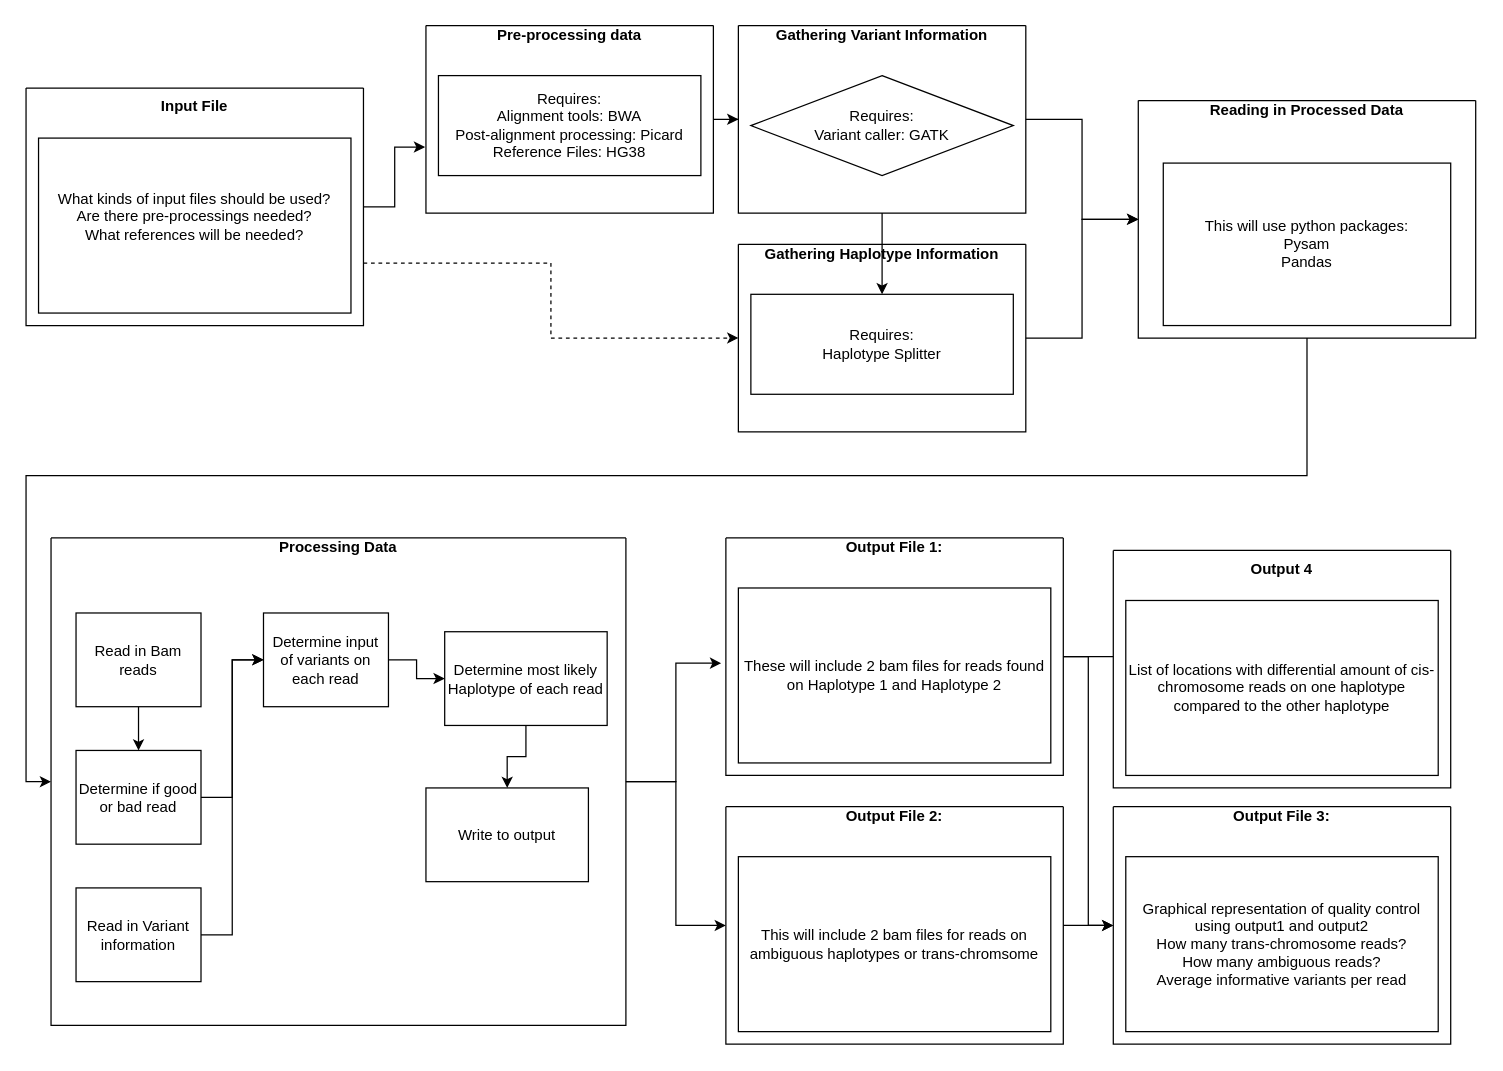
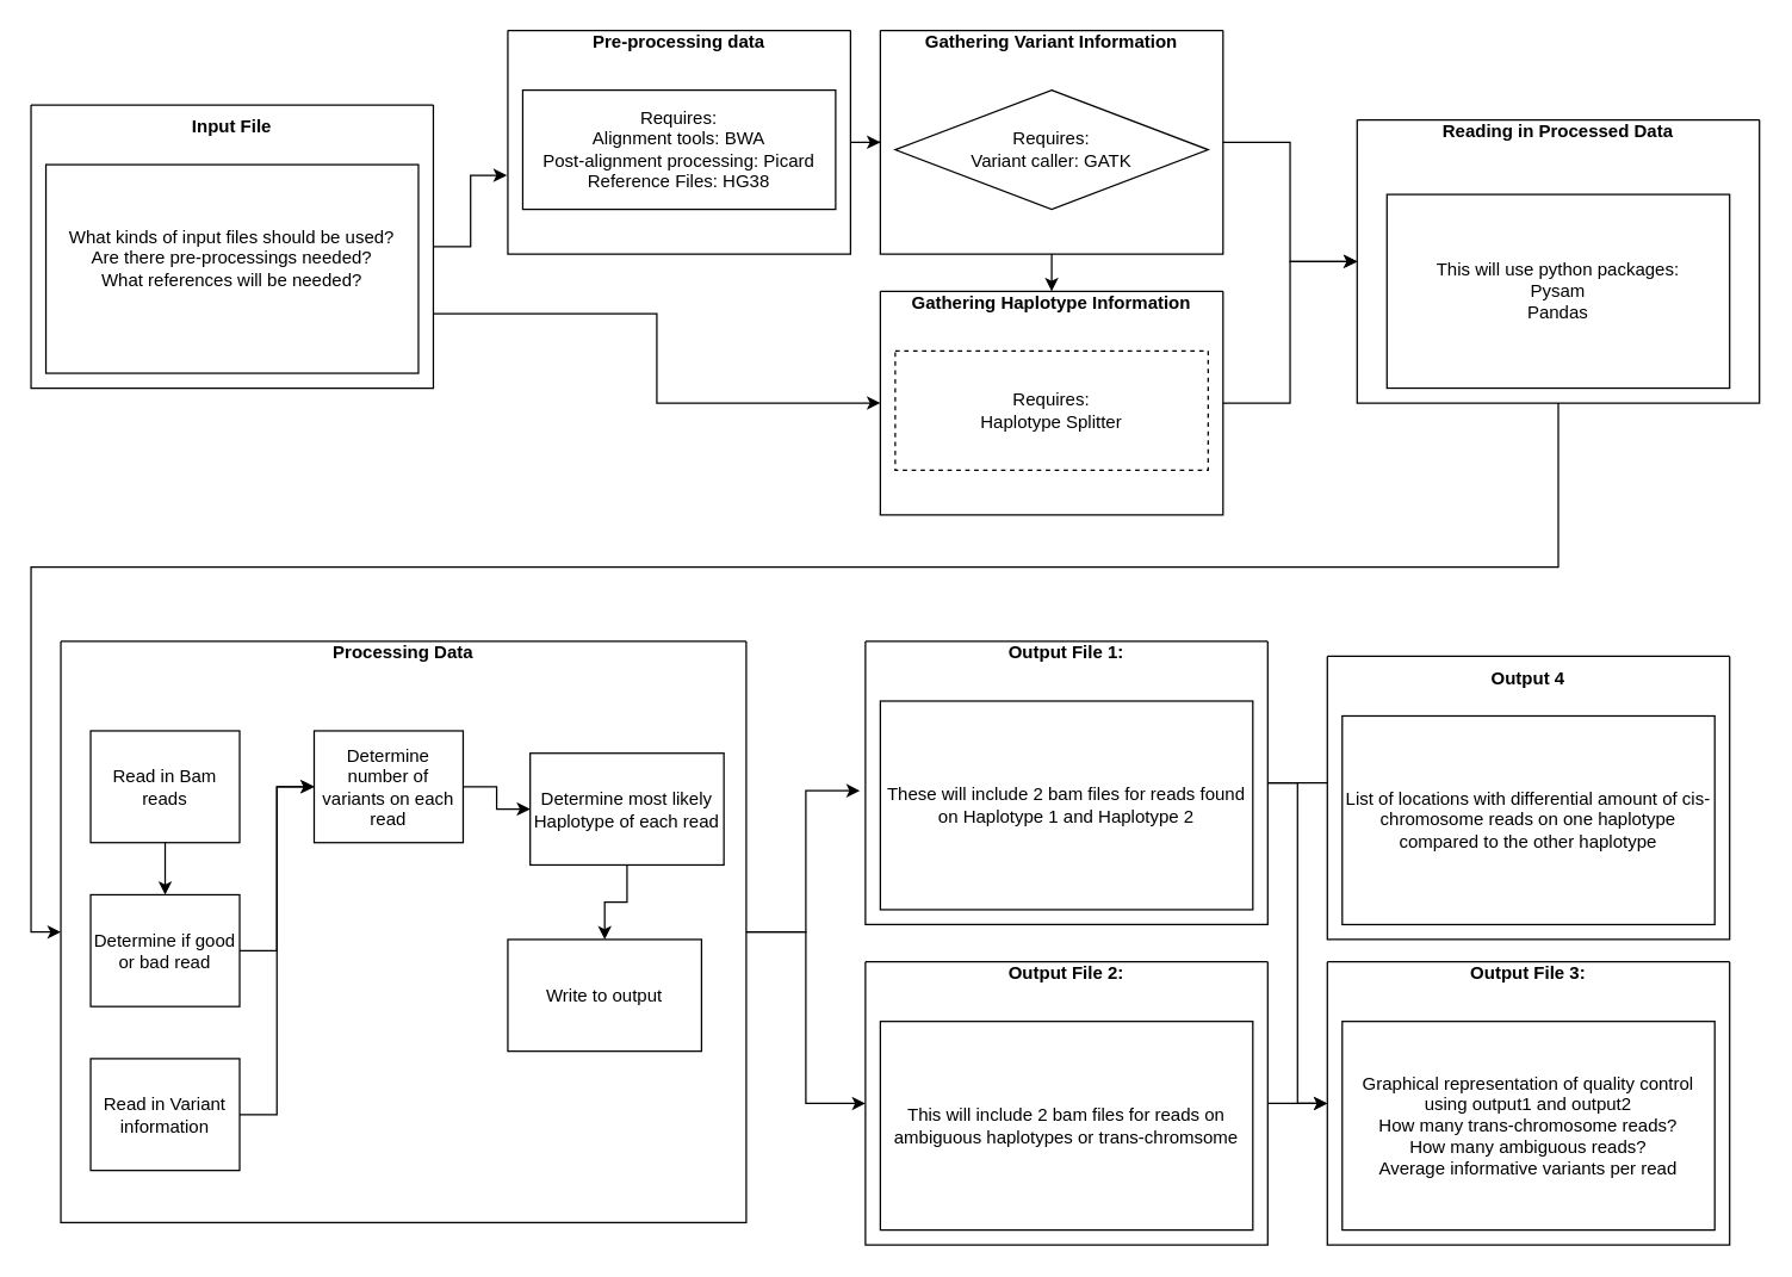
  <mxCell id="0" />
  <mxCell id="1" parent="0" />
  <mxCell id="2" style="edgeStyle=orthogonalEdgeStyle;rounded=0;orthogonalLoop=1;jettySize=auto;html=1;entryX=-0.003;entryY=0.648;entryDx=0;entryDy=0;entryPerimeter=0;" edge="1" parent="1" source="4" target="9"><mxGeometry relative="1" as="geometry" /></mxCell>
- <mxCell id="3" style="edgeStyle=orthogonalEdgeStyle;rounded=0;orthogonalLoop=1;jettySize=auto;html=1;dashed=1;" edge="1" parent="1" source="4" target="16"><mxGeometry relative="1" as="geometry"><Array as="points"><mxPoint x="440" y="210" /><mxPoint x="440" y="270" /></Array></mxGeometry></mxCell>
+ <mxCell id="3" style="edgeStyle=orthogonalEdgeStyle;rounded=0;orthogonalLoop=1;jettySize=auto;html=1;" edge="1" parent="1" source="4" target="16"><mxGeometry relative="1" as="geometry"><Array as="points"><mxPoint x="440" y="210" /><mxPoint x="440" y="270" /></Array></mxGeometry></mxCell>
  <mxCell id="4" value="&#10;&#10;Input File" style="swimlane;startSize=0;" parent="1" vertex="1"><mxGeometry x="20" y="70" width="270" height="190" as="geometry" /></mxCell>
  <mxCell id="5" value="&lt;div&gt;What kinds of input files should be used?&lt;/div&gt;&lt;div&gt;Are there pre-processings needed?&lt;/div&gt;&lt;div&gt;What references will be needed?&lt;/div&gt;&lt;div&gt;&lt;br&gt;&lt;/div&gt;" style="whiteSpace=wrap;html=1;" vertex="1" parent="4"><mxGeometry x="10" y="40" width="250" height="140" as="geometry" /></mxCell>
  <mxCell id="6" style="edgeStyle=orthogonalEdgeStyle;rounded=0;orthogonalLoop=1;jettySize=auto;html=1;entryX=0;entryY=0.5;entryDx=0;entryDy=0;" edge="1" parent="1" source="7" target="20"><mxGeometry relative="1" as="geometry"><Array as="points"><mxPoint x="1045" y="380" /><mxPoint x="20" y="380" /><mxPoint x="20" y="625" /></Array></mxGeometry></mxCell>
  <mxCell id="7" value="&#10;&#10;Reading in Processed Data&#10;" style="swimlane;startSize=0;" vertex="1" parent="1"><mxGeometry x="910" y="80" width="270" height="190" as="geometry" /></mxCell>
  <mxCell id="8" style="edgeStyle=orthogonalEdgeStyle;rounded=0;orthogonalLoop=1;jettySize=auto;html=1;entryX=0;entryY=0.5;entryDx=0;entryDy=0;" edge="1" parent="1" source="9" target="13"><mxGeometry relative="1" as="geometry" /></mxCell>
  <mxCell id="9" value="&#10;&#10;Pre-processing data&#10;" style="swimlane;startSize=0;" vertex="1" parent="1"><mxGeometry x="340" y="20" width="230" height="150" as="geometry" /></mxCell>
  <mxCell id="10" value="&lt;div&gt;Requires:&lt;/div&gt;&lt;div&gt;Alignment tools: BWA&lt;/div&gt;&lt;div&gt;Post-alignment processing: Picard&lt;br&gt;&lt;/div&gt;&lt;div&gt;Reference Files: HG38&lt;br&gt;&lt;/div&gt;" style="whiteSpace=wrap;html=1;" vertex="1" parent="9"><mxGeometry x="10" y="40" width="210" height="80" as="geometry" /></mxCell>
- <mxCell id="11" style="edgeStyle=orthogonalEdgeStyle;rounded=0;orthogonalLoop=1;jettySize=auto;html=1;" edge="1" parent="1" source="13" target="17"><mxGeometry relative="1" as="geometry" /></mxCell>
+ <mxCell id="11" style="edgeStyle=orthogonalEdgeStyle;rounded=0;orthogonalLoop=1;jettySize=auto;html=1;entryX=0.5;entryY=0;entryDx=0;entryDy=0;" edge="1" parent="1" source="13" target="16"><mxGeometry relative="1" as="geometry" /></mxCell>
  <mxCell id="12" style="edgeStyle=orthogonalEdgeStyle;rounded=0;orthogonalLoop=1;jettySize=auto;html=1;entryX=0;entryY=0.5;entryDx=0;entryDy=0;" edge="1" parent="1" source="13" target="7"><mxGeometry relative="1" as="geometry" /></mxCell>
  <mxCell id="13" value="&#10;&#10;Gathering Variant Information&#10;" style="swimlane;startSize=0;" vertex="1" parent="1"><mxGeometry x="590" y="20" width="230" height="150" as="geometry" /></mxCell>
  <mxCell id="14" value="&lt;div&gt;Requires:&lt;/div&gt;&lt;div&gt;Variant caller: GATK&lt;/div&gt;" style="rhombus;whiteSpace=wrap;html=1;" vertex="1" parent="13"><mxGeometry x="10" y="40" width="210" height="80" as="geometry" /></mxCell>
  <mxCell id="15" style="edgeStyle=orthogonalEdgeStyle;rounded=0;orthogonalLoop=1;jettySize=auto;html=1;entryX=0;entryY=0.5;entryDx=0;entryDy=0;" edge="1" parent="1" source="16" target="7"><mxGeometry relative="1" as="geometry" /></mxCell>
  <mxCell id="16" value="&#10;&#10;Gathering Haplotype Information&#10;" style="swimlane;startSize=0;" vertex="1" parent="1"><mxGeometry x="590" y="195" width="230" height="150" as="geometry" /></mxCell>
- <mxCell id="17" value="&lt;div&gt;Requires:&lt;/div&gt;&lt;div&gt;Haplotype Splitter&lt;br&gt;&lt;/div&gt;" style="whiteSpace=wrap;html=1;" vertex="1" parent="16"><mxGeometry x="10" y="40" width="210" height="80" as="geometry" /></mxCell>
+ <mxCell id="17" value="&lt;div&gt;Requires:&lt;/div&gt;&lt;div&gt;Haplotype Splitter&lt;br&gt;&lt;/div&gt;" style="whiteSpace=wrap;html=1;dashed=1;" vertex="1" parent="16"><mxGeometry x="10" y="40" width="210" height="80" as="geometry" /></mxCell>
  <mxCell id="18" style="edgeStyle=orthogonalEdgeStyle;rounded=0;orthogonalLoop=1;jettySize=auto;html=1;entryX=-0.014;entryY=0.527;entryDx=0;entryDy=0;entryPerimeter=0;" edge="1" parent="1" source="20" target="34"><mxGeometry relative="1" as="geometry" /></mxCell>
  <mxCell id="19" style="edgeStyle=orthogonalEdgeStyle;rounded=0;orthogonalLoop=1;jettySize=auto;html=1;entryX=0;entryY=0.5;entryDx=0;entryDy=0;" edge="1" parent="1" source="20" target="38"><mxGeometry relative="1" as="geometry" /></mxCell>
  <mxCell id="20" value="&#10;&#10;Processing Data&#10;" style="swimlane;startSize=0;" vertex="1" parent="1"><mxGeometry x="40" y="430" width="460" height="390" as="geometry" /></mxCell>
  <mxCell id="21" style="edgeStyle=orthogonalEdgeStyle;rounded=0;orthogonalLoop=1;jettySize=auto;html=1;" edge="1" parent="20" source="22" target="24"><mxGeometry relative="1" as="geometry" /></mxCell>
- <mxCell id="22" value="Determine input of variants on each read" style="whiteSpace=wrap;html=1;" vertex="1" parent="20"><mxGeometry x="170" y="60" width="100" height="75" as="geometry" /></mxCell>
+ <mxCell id="22" value="Determine number of variants on each read" style="whiteSpace=wrap;html=1;" vertex="1" parent="20"><mxGeometry x="170" y="60" width="100" height="75" as="geometry" /></mxCell>
  <mxCell id="23" style="edgeStyle=orthogonalEdgeStyle;rounded=0;orthogonalLoop=1;jettySize=auto;html=1;entryX=0.5;entryY=0;entryDx=0;entryDy=0;" edge="1" parent="20" source="24" target="29"><mxGeometry relative="1" as="geometry" /></mxCell>
  <mxCell id="24" value="Determine most likely Haplotype of each read" style="whiteSpace=wrap;html=1;" vertex="1" parent="20"><mxGeometry x="315" y="75" width="130" height="75" as="geometry" /></mxCell>
  <mxCell id="25" style="edgeStyle=orthogonalEdgeStyle;rounded=0;orthogonalLoop=1;jettySize=auto;html=1;entryX=0.5;entryY=0;entryDx=0;entryDy=0;" edge="1" parent="20" source="26" target="31"><mxGeometry relative="1" as="geometry" /></mxCell>
  <mxCell id="26" value="Read in Bam reads" style="whiteSpace=wrap;html=1;" vertex="1" parent="20"><mxGeometry x="20" y="60" width="100" height="75" as="geometry" /></mxCell>
  <mxCell id="27" style="edgeStyle=orthogonalEdgeStyle;rounded=0;orthogonalLoop=1;jettySize=auto;html=1;entryX=0;entryY=0.5;entryDx=0;entryDy=0;" edge="1" parent="20" source="28" target="22"><mxGeometry relative="1" as="geometry" /></mxCell>
  <mxCell id="28" value="Read in Variant information" style="whiteSpace=wrap;html=1;" vertex="1" parent="20"><mxGeometry x="20" y="280" width="100" height="75" as="geometry" /></mxCell>
  <mxCell id="29" value="Write to output" style="whiteSpace=wrap;html=1;" vertex="1" parent="20"><mxGeometry x="300" y="200" width="130" height="75" as="geometry" /></mxCell>
  <mxCell id="30" style="edgeStyle=orthogonalEdgeStyle;rounded=0;orthogonalLoop=1;jettySize=auto;html=1;entryX=0;entryY=0.5;entryDx=0;entryDy=0;" edge="1" parent="20" source="31" target="22"><mxGeometry relative="1" as="geometry" /></mxCell>
  <mxCell id="31" value="Determine if good or bad read" style="whiteSpace=wrap;html=1;" vertex="1" parent="20"><mxGeometry x="20" y="170" width="100" height="75" as="geometry" /></mxCell>
  <mxCell id="32" style="edgeStyle=orthogonalEdgeStyle;rounded=0;orthogonalLoop=1;jettySize=auto;html=1;entryX=0;entryY=0.5;entryDx=0;entryDy=0;" edge="1" parent="1" source="34" target="40"><mxGeometry relative="1" as="geometry" /></mxCell>
  <mxCell id="33" style="edgeStyle=orthogonalEdgeStyle;rounded=0;orthogonalLoop=1;jettySize=auto;html=1;entryX=0;entryY=0.447;entryDx=0;entryDy=0;entryPerimeter=0;endArrow=none;" edge="1" parent="1" source="34" target="42"><mxGeometry relative="1" as="geometry" /></mxCell>
  <mxCell id="34" value="&#10;&#10;Output File 1:&#10;" style="swimlane;startSize=0;" vertex="1" parent="1"><mxGeometry x="580" y="430" width="270" height="190" as="geometry" /></mxCell>
  <mxCell id="35" value="These will include 2 bam files for reads found on Haplotype 1 and Haplotype 2" style="whiteSpace=wrap;html=1;" vertex="1" parent="34"><mxGeometry x="10" y="40" width="250" height="140" as="geometry" /></mxCell>
  <mxCell id="36" value="&lt;div&gt;This will use python packages:&lt;/div&gt;&lt;div&gt;Pysam&lt;/div&gt;&lt;div&gt;Pandas&lt;/div&gt;" style="whiteSpace=wrap;html=1;" vertex="1" parent="1"><mxGeometry x="930" y="130" width="230" height="130" as="geometry" /></mxCell>
  <mxCell id="37" style="edgeStyle=orthogonalEdgeStyle;rounded=0;orthogonalLoop=1;jettySize=auto;html=1;entryX=0;entryY=0.5;entryDx=0;entryDy=0;" edge="1" parent="1" source="38" target="40"><mxGeometry relative="1" as="geometry" /></mxCell>
  <mxCell id="38" value="&#10;&#10;Output File 2:&#10;" style="swimlane;startSize=0;" vertex="1" parent="1"><mxGeometry x="580" y="645" width="270" height="190" as="geometry" /></mxCell>
  <mxCell id="39" value="This will include 2 bam files for reads on ambiguous haplotypes or trans-chromsome" style="whiteSpace=wrap;html=1;" vertex="1" parent="38"><mxGeometry x="10" y="40" width="250" height="140" as="geometry" /></mxCell>
  <mxCell id="40" value="&#10;&#10;Output File 3:&#10;" style="swimlane;startSize=0;" vertex="1" parent="1"><mxGeometry x="890" y="645" width="270" height="190" as="geometry" /></mxCell>
  <mxCell id="41" value="&lt;div&gt;Graphical representation of quality control using output1 and output2&lt;/div&gt;&lt;div&gt;How many trans-chromosome reads?&lt;/div&gt;&lt;div&gt;How many ambiguous reads?&lt;/div&gt;&lt;div&gt;Average informative variants per read&lt;br&gt;&lt;/div&gt;" style="whiteSpace=wrap;html=1;" vertex="1" parent="40"><mxGeometry x="10" y="40" width="250" height="140" as="geometry" /></mxCell>
  <mxCell id="42" value="&#10;&#10;&#10;Output 4&#10;" style="swimlane;startSize=0;" vertex="1" parent="1"><mxGeometry x="890" y="440" width="270" height="190" as="geometry" /></mxCell>
  <mxCell id="43" value="List of locations with differential amount of cis-chromosome reads on one haplotype compared to the other haplotype" style="whiteSpace=wrap;html=1;" vertex="1" parent="42"><mxGeometry x="10" y="40" width="250" height="140" as="geometry" /></mxCell>
